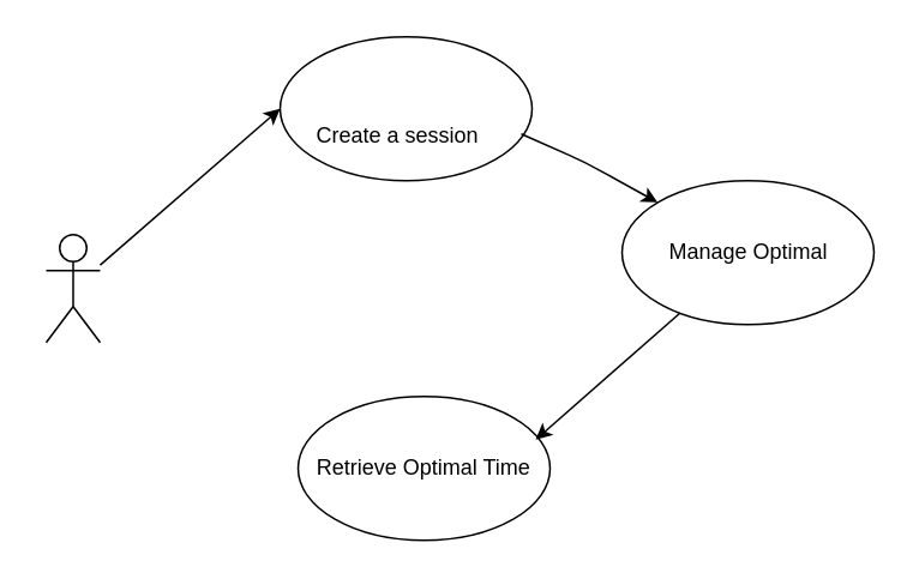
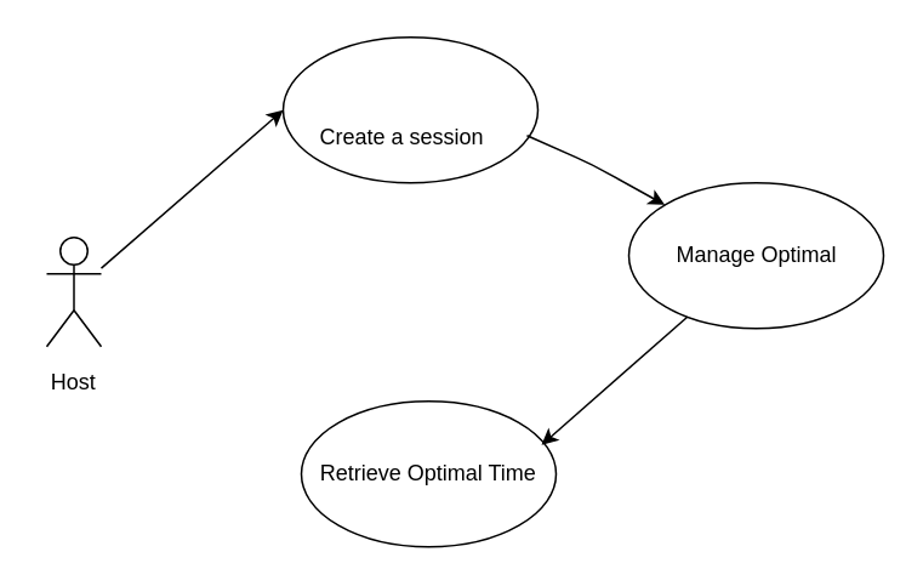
  <mxCell id="0" />
  <mxCell id="1" parent="0" />
  <mxCell id="2" value="Actor" style="shape=umlActor;verticalLabelPosition=top;labelBackgroundColor=#ffffff;verticalAlign=bottom;html=1;outlineConnect=0;labelPosition=center;align=center;noLabel=1;fontColor=none;" vertex="1" parent="1"><mxGeometry x="25" y="130" width="30" height="60" as="geometry" /></mxCell>
  <mxCell id="3" value="" style="ellipse;whiteSpace=wrap;html=1;" vertex="1" parent="1"><mxGeometry x="155" y="20" width="140" height="80" as="geometry" /></mxCell>
  <mxCell id="4" value="" style="endArrow=classic;html=1;entryX=0;entryY=0.5;entryDx=0;entryDy=0;" edge="1" parent="1" source="2" target="3"><mxGeometry width="50" height="50" relative="1" as="geometry"><mxPoint x="75" y="130" as="sourcePoint" /><mxPoint x="145" y="70" as="targetPoint" /></mxGeometry></mxCell>
  <mxCell id="5" value="" style="ellipse;whiteSpace=wrap;html=1;" vertex="1" parent="1"><mxGeometry x="345" y="100" width="140" height="80" as="geometry" /></mxCell>
  <mxCell id="6" value="" style="ellipse;whiteSpace=wrap;html=1;" vertex="1" parent="1"><mxGeometry x="165" y="220" width="140" height="80" as="geometry" /></mxCell>
  <mxCell id="7" value="" style="endArrow=classic;html=1;exitX=0.957;exitY=0.675;exitDx=0;exitDy=0;exitPerimeter=0;" edge="1" parent="1" source="3" target="5"><mxGeometry width="50" height="50" relative="1" as="geometry"><mxPoint x="295" y="70" as="sourcePoint" /><mxPoint x="345" y="30" as="targetPoint" /><Array as="points"><mxPoint x="325" y="90" /></Array></mxGeometry></mxCell>
  <mxCell id="8" value="" style="endArrow=classic;html=1;entryX=0.943;entryY=0.3;entryDx=0;entryDy=0;entryPerimeter=0;" edge="1" parent="1" source="5" target="6"><mxGeometry width="50" height="50" relative="1" as="geometry"><mxPoint x="335" y="230" as="sourcePoint" /><mxPoint x="385" y="180" as="targetPoint" /></mxGeometry></mxCell>
  <mxCell id="9" value="Manage Optimal" style="text;html=1;align=center;verticalAlign=middle;resizable=0;points=[];autosize=1;" vertex="1" parent="1"><mxGeometry x="365" y="130" width="100" height="20" as="geometry" /></mxCell>
  <mxCell id="10" value="Create a session" style="text;html=1;align=center;verticalAlign=middle;resizable=0;points=[];autosize=1;" vertex="1" parent="1"><mxGeometry x="165" y="65" width="110" height="20" as="geometry" /></mxCell>
  <mxCell id="11" value="Retrieve Optimal Time" style="text;html=1;strokeColor=none;fillColor=none;align=center;verticalAlign=middle;whiteSpace=wrap;rounded=0;" vertex="1" parent="1"><mxGeometry x="165" y="250" width="140" height="20" as="geometry" /></mxCell>
+ <mxCell id="12" value="Host" style="text;html=1;strokeColor=none;fillColor=none;align=center;verticalAlign=middle;whiteSpace=wrap;rounded=0;fontColor=none;" vertex="1" parent="1"><mxGeometry x="20" y="200" width="40" height="20" as="geometry" /></mxCell>
